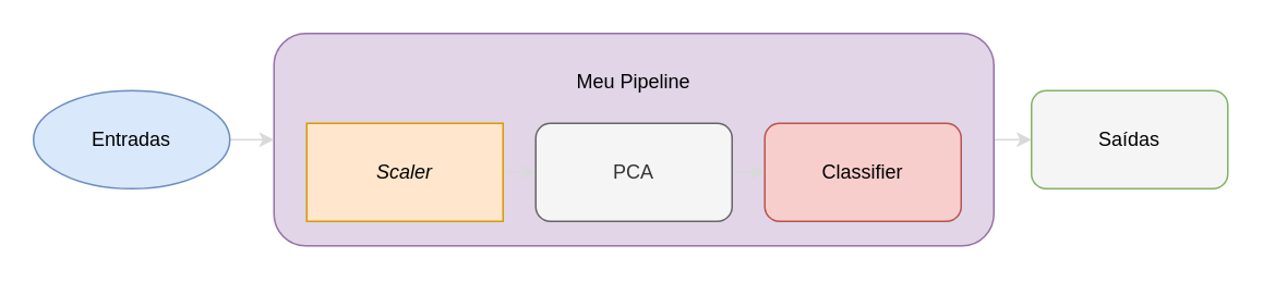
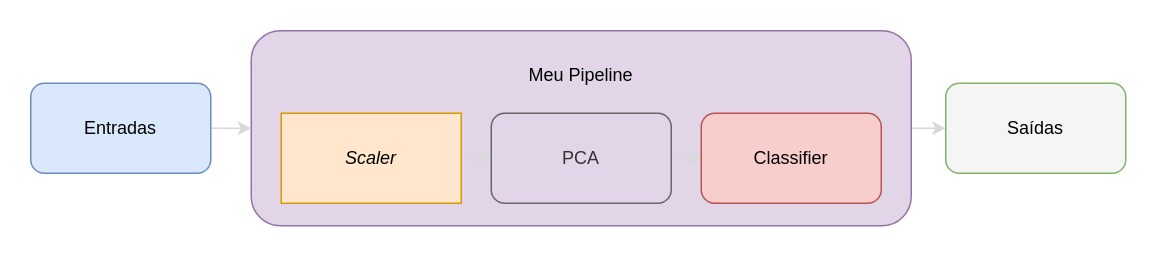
  <mxCell id="0" />
  <mxCell id="1" parent="0" />
  <mxCell id="2" value="" style="edgeStyle=orthogonalEdgeStyle;rounded=0;orthogonalLoop=1;jettySize=auto;html=1;entryX=0;entryY=0.5;entryDx=0;entryDy=0;strokeColor=#D9D9D9;" edge="1" parent="1" source="3" target="12"><mxGeometry relative="1" as="geometry"><mxPoint x="637" y="85" as="targetPoint" /></mxGeometry></mxCell>
  <mxCell id="3" value="" style="rounded=1;whiteSpace=wrap;html=1;fillColor=#e1d5e7;strokeColor=#9673a6;" vertex="1" parent="1"><mxGeometry x="167" y="20" width="440" height="130" as="geometry" /></mxCell>
  <mxCell id="4" value="" style="edgeStyle=orthogonalEdgeStyle;rounded=0;orthogonalLoop=1;jettySize=auto;html=1;strokeColor=#D9D9D9;" edge="1" parent="1" source="5" target="7"><mxGeometry relative="1" as="geometry" /></mxCell>
  <mxCell id="5" value="&lt;i&gt;Scaler&lt;/i&gt;" style="whiteSpace=wrap;html=1;fillColor=#ffe6cc;strokeColor=#d79b00;rounded=0;" vertex="1" parent="1"><mxGeometry x="187" y="75" width="120" height="60" as="geometry" /></mxCell>
  <mxCell id="6" style="edgeStyle=orthogonalEdgeStyle;rounded=0;orthogonalLoop=1;jettySize=auto;html=1;exitX=1;exitY=0.5;exitDx=0;exitDy=0;entryX=0;entryY=0.5;entryDx=0;entryDy=0;strokeColor=#D9D9D9;" edge="1" parent="1" source="7" target="8"><mxGeometry relative="1" as="geometry" /></mxCell>
- <mxCell id="7" value="PCA" style="rounded=1;whiteSpace=wrap;html=1;fillColor=#f5f5f5;strokeColor=#666666;fontColor=#333333;" vertex="1" parent="1"><mxGeometry x="327" y="75" width="120" height="60" as="geometry" /></mxCell>
+ <mxCell id="7" value="PCA" style="rounded=1;whiteSpace=wrap;html=1;fillColor=#e1d5e7;strokeColor=#666666;fontColor=#333333;" vertex="1" parent="1"><mxGeometry x="327" y="75" width="120" height="60" as="geometry" /></mxCell>
  <mxCell id="8" value="Classifier" style="rounded=1;whiteSpace=wrap;html=1;fillColor=#f8cecc;strokeColor=#b85450;" vertex="1" parent="1"><mxGeometry x="467" y="75" width="120" height="60" as="geometry" /></mxCell>
  <mxCell id="9" value="Meu Pipeline" style="text;html=1;strokeColor=none;fillColor=none;align=center;verticalAlign=middle;whiteSpace=wrap;rounded=0;" vertex="1" parent="1"><mxGeometry x="317" y="40" width="140" height="20" as="geometry" /></mxCell>
  <mxCell id="10" value="" style="endArrow=classic;html=1;entryX=0;entryY=0.5;entryDx=0;entryDy=0;exitX=1;exitY=0.5;exitDx=0;exitDy=0;strokeColor=#D9D9D9;" edge="1" parent="1" source="11" target="3"><mxGeometry width="50" height="50" relative="1" as="geometry"><mxPoint x="117" y="85" as="sourcePoint" /><mxPoint x="157" y="110" as="targetPoint" /></mxGeometry></mxCell>
- <mxCell id="11" value="Entradas" style="ellipse;whiteSpace=wrap;html=1;fillColor=#dae8fc;strokeColor=#6c8ebf;" vertex="1" parent="1"><mxGeometry x="20" y="55" width="120" height="60" as="geometry" /></mxCell>
+ <mxCell id="11" value="Entradas" style="rounded=1;whiteSpace=wrap;html=1;fillColor=#dae8fc;strokeColor=#6c8ebf;" vertex="1" parent="1"><mxGeometry x="20" y="55" width="120" height="60" as="geometry" /></mxCell>
  <mxCell id="12" value="Saídas" style="rounded=1;whiteSpace=wrap;html=1;fillColor=#f5f5f5;strokeColor=#82b366;" vertex="1" parent="1"><mxGeometry x="630" y="55" width="120" height="60" as="geometry" /></mxCell>
